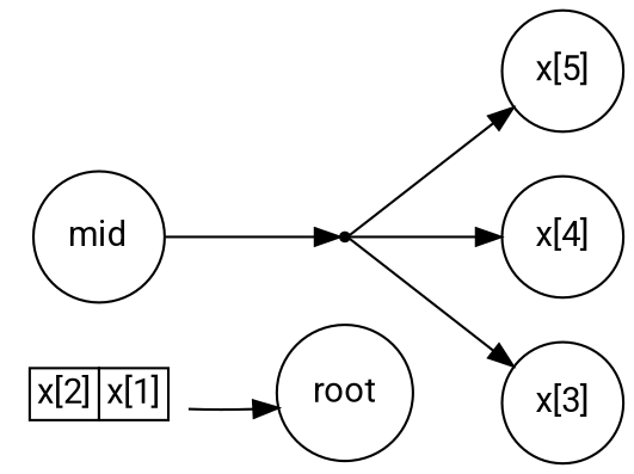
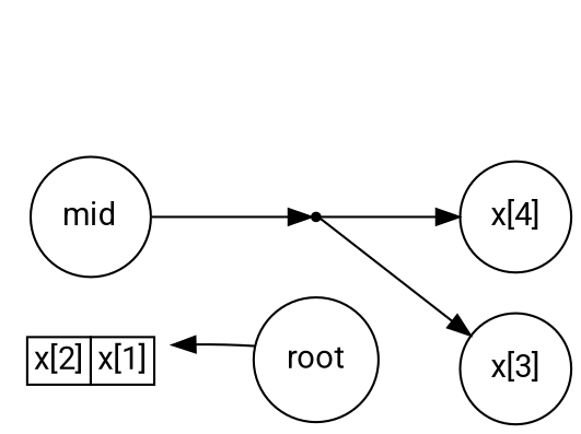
  digraph {
    fontname=Roboto
    rankdir=LR
    node [fontname=Roboto shape=circle]
    edge [fontname=Roboto]
    mid
    n2 [label=<<table BORDER="0" CELLBORDER="1" CELLSPACING="0">           <tr><td>x[2]</td><td>x[1]</td></tr></table>> shape=plaintext]
-   n3 [label="x[5]"]
    n4 [label="x[4]"]
    n5 [label="x[3]"]
    br3 [shape=point]
    root
    subgraph sub_1 {
      rank=same
      mid
      n2
    }
    subgraph sub_2 {
      rank=same
-     n3
      n4
      n5
    }
    mid -> n2 [style=invis]
    mid -> br3
-   n3 -> n4 [style=invis]
    n4 -> n5 [style=invis]
-   br3 -> n3
    br3 -> n4
    br3 -> n5
-   n2 -> root
+   root -> n2
  }
